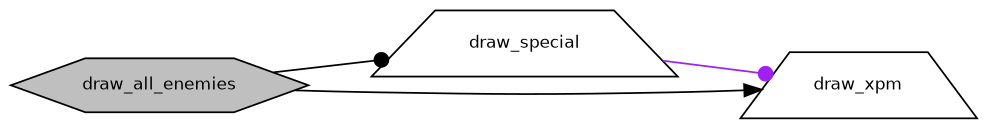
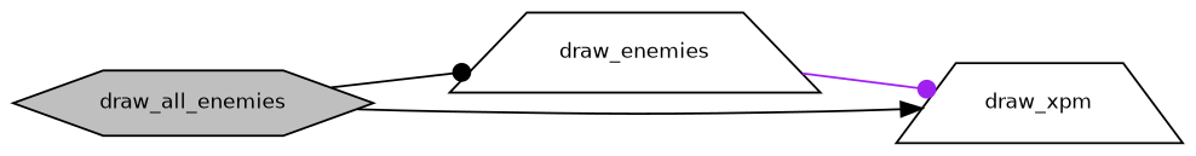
  digraph {
    rankdir=LR
    node [color=black fillcolor=white fontname=Helvetica fontsize=10 shape=trapezium style=filled]
    edge [arrowhead=dot color=black fontname=Helvetica fontsize=10 labelfontname=Helvetica labelfontsize=10 style=solid]
    n1 [fillcolor=grey75 fontcolor=black height=0.2 label=draw_all_enemies shape=hexagon width=0.4]
-   n2 [height=0.2 label=draw_special width=0.4]
+   n2 [height=0.2 label=draw_enemies width=0.4]
    n3 [height=0.2 label=draw_xpm width=0.4]
    n1 -> n2
    n1 -> n3 [arrowhead=normal]
    n2 -> n3 [color=purple]
  }
